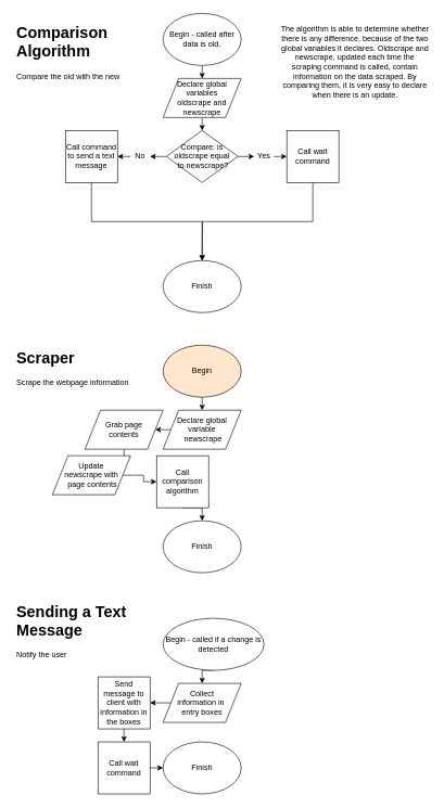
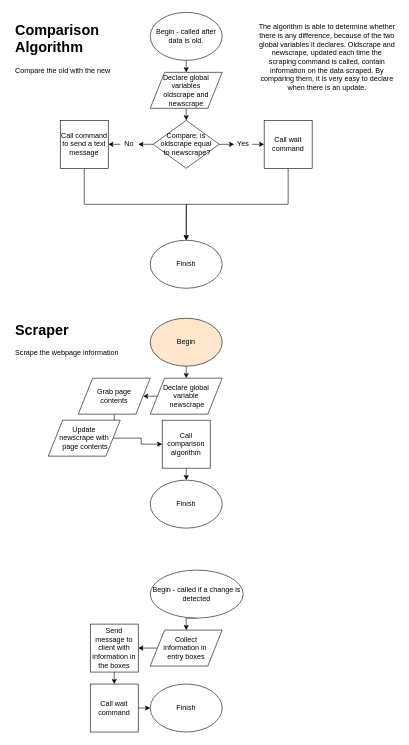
  <mxCell id="0" />
  <mxCell id="1" parent="0" />
  <mxCell id="2" value="&lt;h1&gt;Comparison Algorithm&lt;/h1&gt;&lt;div&gt;Compare the old with the new&lt;/div&gt;" style="text;html=1;strokeColor=none;fillColor=none;spacing=5;spacingTop=-20;whiteSpace=wrap;overflow=hidden;rounded=0;" vertex="1" parent="1"><mxGeometry x="20" y="30" width="190" height="120" as="geometry" /></mxCell>
  <mxCell id="3" style="edgeStyle=orthogonalEdgeStyle;rounded=0;orthogonalLoop=1;jettySize=auto;html=1;exitX=0.5;exitY=1;exitDx=0;exitDy=0;entryX=0.5;entryY=0;entryDx=0;entryDy=0;" edge="1" parent="1" source="4"><mxGeometry relative="1" as="geometry"><mxPoint x="310" y="120" as="targetPoint" /></mxGeometry></mxCell>
  <mxCell id="4" value="Begin - called after data is old." style="ellipse;whiteSpace=wrap;html=1;" vertex="1" parent="1"><mxGeometry x="250" y="20" width="120" height="80" as="geometry" /></mxCell>
  <mxCell id="5" style="edgeStyle=orthogonalEdgeStyle;rounded=0;orthogonalLoop=1;jettySize=auto;html=1;exitX=0;exitY=0.5;exitDx=0;exitDy=0;entryX=1;entryY=0.5;entryDx=0;entryDy=0;" edge="1" parent="1" source="7" target="9"><mxGeometry relative="1" as="geometry" /></mxCell>
  <mxCell id="6" style="edgeStyle=orthogonalEdgeStyle;rounded=0;orthogonalLoop=1;jettySize=auto;html=1;exitX=1;exitY=0.5;exitDx=0;exitDy=0;entryX=0;entryY=0.5;entryDx=0;entryDy=0;" edge="1" parent="1" source="7" target="11"><mxGeometry relative="1" as="geometry" /></mxCell>
  <mxCell id="7" value="Compare: is oldscrape equal&lt;br&gt;&amp;nbsp;to newscrape?" style="rhombus;whiteSpace=wrap;html=1;" vertex="1" parent="1"><mxGeometry x="255" y="200" width="110" height="80" as="geometry" /></mxCell>
  <mxCell id="8" style="edgeStyle=orthogonalEdgeStyle;rounded=0;orthogonalLoop=1;jettySize=auto;html=1;exitX=0;exitY=0.5;exitDx=0;exitDy=0;entryX=1;entryY=0.5;entryDx=0;entryDy=0;" edge="1" parent="1" source="9" target="18"><mxGeometry relative="1" as="geometry" /></mxCell>
  <mxCell id="9" value="No" style="text;html=1;strokeColor=none;fillColor=none;align=center;verticalAlign=middle;whiteSpace=wrap;rounded=0;" vertex="1" parent="1"><mxGeometry x="200" y="230" width="30" height="20" as="geometry" /></mxCell>
  <mxCell id="10" style="edgeStyle=orthogonalEdgeStyle;rounded=0;orthogonalLoop=1;jettySize=auto;html=1;exitX=1;exitY=0.5;exitDx=0;exitDy=0;entryX=0;entryY=0.5;entryDx=0;entryDy=0;" edge="1" parent="1" source="11"><mxGeometry relative="1" as="geometry"><mxPoint x="440" y="240" as="targetPoint" /></mxGeometry></mxCell>
  <mxCell id="11" value="Yes" style="text;html=1;strokeColor=none;fillColor=none;align=center;verticalAlign=middle;whiteSpace=wrap;rounded=0;" vertex="1" parent="1"><mxGeometry x="390" y="230" width="30" height="20" as="geometry" /></mxCell>
  <mxCell id="12" style="edgeStyle=orthogonalEdgeStyle;rounded=0;orthogonalLoop=1;jettySize=auto;html=1;exitX=0.5;exitY=1;exitDx=0;exitDy=0;entryX=0.5;entryY=0;entryDx=0;entryDy=0;" edge="1" parent="1" source="13" target="7"><mxGeometry relative="1" as="geometry" /></mxCell>
  <mxCell id="13" value="&lt;span style=&quot;white-space: normal&quot;&gt;Declare global variables&lt;br&gt;oldscrape and newscrape&lt;/span&gt;" style="shape=parallelogram;perimeter=parallelogramPerimeter;whiteSpace=wrap;html=1;" vertex="1" parent="1"><mxGeometry x="250" y="120" width="120" height="60" as="geometry" /></mxCell>
  <mxCell id="14" style="edgeStyle=orthogonalEdgeStyle;rounded=0;orthogonalLoop=1;jettySize=auto;html=1;exitX=0.5;exitY=1;exitDx=0;exitDy=0;entryX=0.5;entryY=0;entryDx=0;entryDy=0;" edge="1" parent="1" source="15" target="16"><mxGeometry relative="1" as="geometry" /></mxCell>
  <mxCell id="15" value="Call wait command" style="whiteSpace=wrap;html=1;aspect=fixed;" vertex="1" parent="1"><mxGeometry x="440" y="200" width="80" height="80" as="geometry" /></mxCell>
  <mxCell id="16" value="Finish" style="ellipse;whiteSpace=wrap;html=1;" vertex="1" parent="1"><mxGeometry x="250" y="400" width="120" height="80" as="geometry" /></mxCell>
  <mxCell id="17" style="edgeStyle=orthogonalEdgeStyle;rounded=0;orthogonalLoop=1;jettySize=auto;html=1;exitX=0.5;exitY=1;exitDx=0;exitDy=0;" edge="1" parent="1" source="18"><mxGeometry relative="1" as="geometry"><mxPoint x="310" y="400" as="targetPoint" /></mxGeometry></mxCell>
  <mxCell id="18" value="Call command to send a text message" style="whiteSpace=wrap;html=1;aspect=fixed;" vertex="1" parent="1"><mxGeometry x="100" y="200" width="80" height="80" as="geometry" /></mxCell>
  <mxCell id="19" value="The algorithm is able to determine whether there is any difference, because of the two global variables it declares. Oldscrape and newscrape, updated each time the scraping command is called, contain information on the data scraped. By comparing them, it is very easy to declare when there is an update." style="text;html=1;strokeColor=none;fillColor=none;align=center;verticalAlign=middle;whiteSpace=wrap;rounded=0;" vertex="1" parent="1"><mxGeometry x="430" y="30" width="230" height="130" as="geometry" /></mxCell>
  <mxCell id="20" value="&lt;h1&gt;Scraper&lt;/h1&gt;&lt;div&gt;Scrape the webpage information&lt;/div&gt;" style="text;html=1;strokeColor=none;fillColor=none;spacing=5;spacingTop=-20;whiteSpace=wrap;overflow=hidden;rounded=0;" vertex="1" parent="1"><mxGeometry x="20" y="530" width="190" height="120" as="geometry" /></mxCell>
  <mxCell id="21" style="edgeStyle=orthogonalEdgeStyle;rounded=0;orthogonalLoop=1;jettySize=auto;html=1;exitX=0.5;exitY=1;exitDx=0;exitDy=0;entryX=0.5;entryY=0;entryDx=0;entryDy=0;" edge="1" parent="1" source="22" target="24"><mxGeometry relative="1" as="geometry" /></mxCell>
  <mxCell id="22" value="Begin" style="ellipse;whiteSpace=wrap;html=1;fillColor=#ffe6cc;" vertex="1" parent="1"><mxGeometry x="250" y="530" width="120" height="80" as="geometry" /></mxCell>
  <mxCell id="23" style="edgeStyle=orthogonalEdgeStyle;rounded=0;orthogonalLoop=1;jettySize=auto;html=1;exitX=0;exitY=0.5;exitDx=0;exitDy=0;entryX=1;entryY=0.5;entryDx=0;entryDy=0;" edge="1" parent="1" source="24" target="26"><mxGeometry relative="1" as="geometry" /></mxCell>
  <mxCell id="24" value="Declare global variable&lt;br&gt;&amp;nbsp;newscrape" style="shape=parallelogram;perimeter=parallelogramPerimeter;whiteSpace=wrap;html=1;" vertex="1" parent="1"><mxGeometry x="250" y="630" width="120" height="60" as="geometry" /></mxCell>
  <mxCell id="25" style="edgeStyle=orthogonalEdgeStyle;rounded=0;orthogonalLoop=1;jettySize=auto;html=1;exitX=0.5;exitY=1;exitDx=0;exitDy=0;entryX=0.558;entryY=0.033;entryDx=0;entryDy=0;entryPerimeter=0;" edge="1" parent="1" source="26" target="28"><mxGeometry relative="1" as="geometry" /></mxCell>
  <mxCell id="26" value="Grab page &lt;br&gt;contents" style="shape=parallelogram;perimeter=parallelogramPerimeter;whiteSpace=wrap;html=1;" vertex="1" parent="1"><mxGeometry x="130" y="630" width="120" height="60" as="geometry" /></mxCell>
  <mxCell id="27" style="edgeStyle=orthogonalEdgeStyle;rounded=0;orthogonalLoop=1;jettySize=auto;html=1;exitX=1;exitY=0.5;exitDx=0;exitDy=0;entryX=0;entryY=0.5;entryDx=0;entryDy=0;" edge="1" parent="1" source="28" target="30"><mxGeometry relative="1" as="geometry" /></mxCell>
  <mxCell id="28" value="Update &lt;br&gt;newscrape with&lt;br&gt;&amp;nbsp;page&amp;nbsp;contents" style="shape=parallelogram;perimeter=parallelogramPerimeter;whiteSpace=wrap;html=1;" vertex="1" parent="1"><mxGeometry x="80" y="700" width="120" height="60" as="geometry" /></mxCell>
  <mxCell id="29" style="edgeStyle=orthogonalEdgeStyle;rounded=0;orthogonalLoop=1;jettySize=auto;html=1;exitX=0.5;exitY=1;exitDx=0;exitDy=0;entryX=0.5;entryY=0;entryDx=0;entryDy=0;" edge="1" parent="1" source="30" target="31"><mxGeometry relative="1" as="geometry" /></mxCell>
- <mxCell id="30" value="Call comparison algorithm" style="whiteSpace=wrap;html=1;aspect=fixed;" vertex="1" parent="1"><mxGeometry x="240" y="700" width="80" height="80" as="geometry" /></mxCell>
+ <mxCell id="30" value="Call comparison algorithm" style="whiteSpace=wrap;html=1;aspect=fixed;" vertex="1" parent="1"><mxGeometry x="270" y="700" width="80" height="80" as="geometry" /></mxCell>
  <mxCell id="31" value="Finish" style="ellipse;whiteSpace=wrap;html=1;" vertex="1" parent="1"><mxGeometry x="250" y="800" width="120" height="80" as="geometry" /></mxCell>
- <mxCell id="32" value="&lt;h1&gt;Sending a Text Message&lt;/h1&gt;&lt;div&gt;Notify the user&lt;/div&gt;" style="text;html=1;strokeColor=none;fillColor=none;spacing=5;spacingTop=-20;whiteSpace=wrap;overflow=hidden;rounded=0;" vertex="1" parent="1"><mxGeometry x="20" y="920" width="190" height="120" as="geometry" /></mxCell>
  <mxCell id="33" style="edgeStyle=orthogonalEdgeStyle;rounded=0;orthogonalLoop=1;jettySize=auto;html=1;exitX=0.5;exitY=1;exitDx=0;exitDy=0;entryX=0.5;entryY=0;entryDx=0;entryDy=0;" edge="1" parent="1" source="34" target="36"><mxGeometry relative="1" as="geometry" /></mxCell>
  <mxCell id="34" value="Begin - called if a change is detected" style="ellipse;whiteSpace=wrap;html=1;" vertex="1" parent="1"><mxGeometry x="250" y="950" width="155" height="80" as="geometry" /></mxCell>
  <mxCell id="35" style="edgeStyle=orthogonalEdgeStyle;rounded=0;orthogonalLoop=1;jettySize=auto;html=1;exitX=0;exitY=0.5;exitDx=0;exitDy=0;entryX=1;entryY=0.5;entryDx=0;entryDy=0;" edge="1" parent="1" source="36" target="38"><mxGeometry relative="1" as="geometry" /></mxCell>
  <mxCell id="36" value="Collect &lt;br&gt;information in&amp;nbsp;&lt;br&gt;entry boxes" style="shape=parallelogram;perimeter=parallelogramPerimeter;whiteSpace=wrap;html=1;" vertex="1" parent="1"><mxGeometry x="250" y="1050" width="120" height="60" as="geometry" /></mxCell>
  <mxCell id="37" style="edgeStyle=orthogonalEdgeStyle;rounded=0;orthogonalLoop=1;jettySize=auto;html=1;exitX=0.5;exitY=1;exitDx=0;exitDy=0;entryX=0.5;entryY=0;entryDx=0;entryDy=0;" edge="1" parent="1" source="38" target="40"><mxGeometry relative="1" as="geometry" /></mxCell>
  <mxCell id="38" value="Send message to client with information in the boxes" style="whiteSpace=wrap;html=1;aspect=fixed;" vertex="1" parent="1"><mxGeometry x="150" y="1040" width="80" height="80" as="geometry" /></mxCell>
  <mxCell id="39" style="edgeStyle=orthogonalEdgeStyle;rounded=0;orthogonalLoop=1;jettySize=auto;html=1;exitX=1;exitY=0.5;exitDx=0;exitDy=0;entryX=0;entryY=0.5;entryDx=0;entryDy=0;" edge="1" parent="1" source="40" target="41"><mxGeometry relative="1" as="geometry" /></mxCell>
  <mxCell id="40" value="Call wait command" style="whiteSpace=wrap;html=1;aspect=fixed;" vertex="1" parent="1"><mxGeometry x="150" y="1140" width="80" height="80" as="geometry" /></mxCell>
  <mxCell id="41" value="Finish" style="ellipse;whiteSpace=wrap;html=1;" vertex="1" parent="1"><mxGeometry x="250" y="1140" width="120" height="80" as="geometry" /></mxCell>
